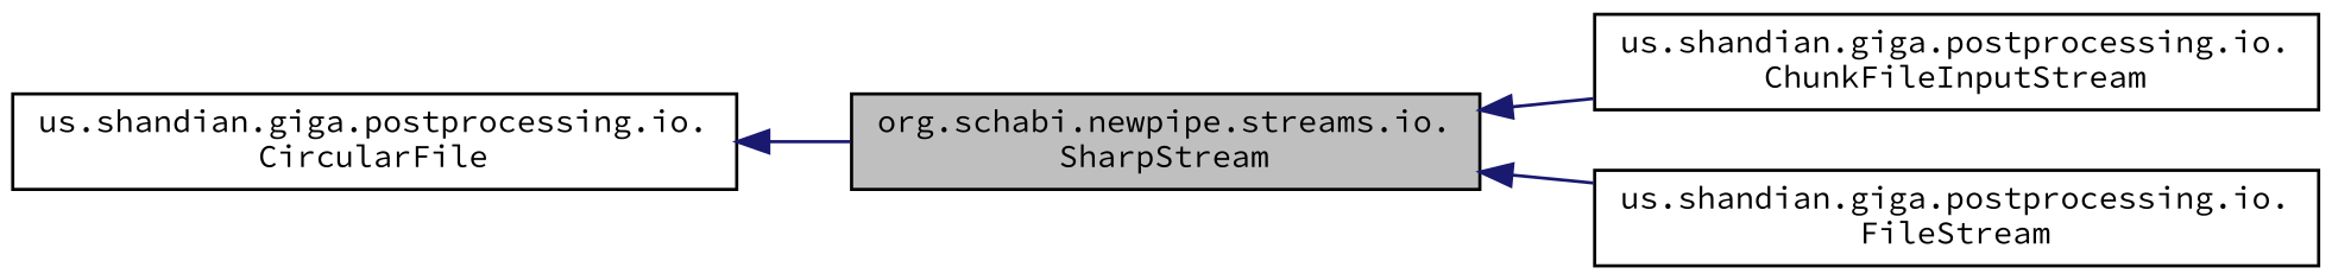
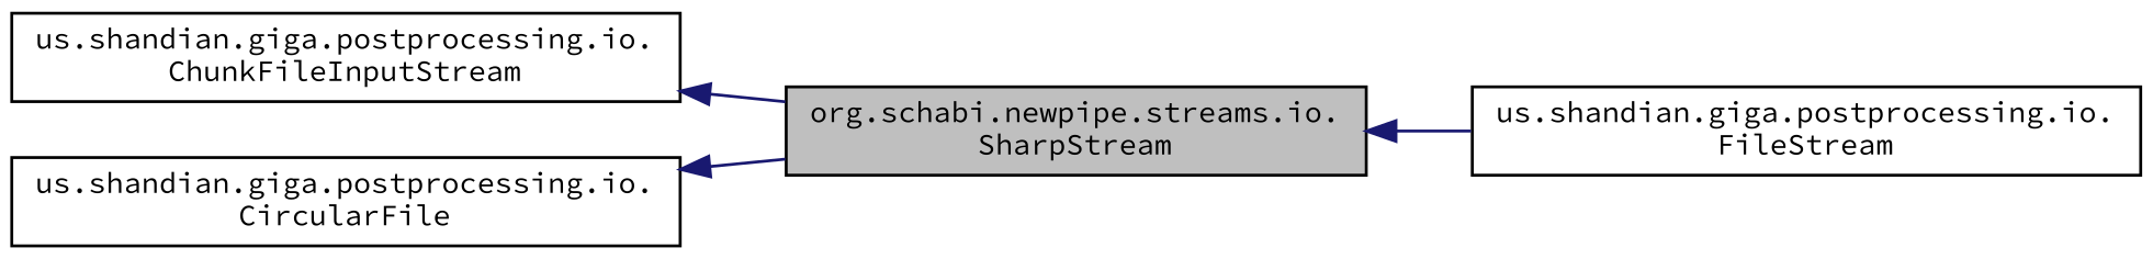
  digraph {
    fontname="Source Code Pro"
    rankdir=LR
    node [color=black fillcolor=white fontname="Source Code Pro" fontsize=10 shape=record style=filled]
    edge [color=midnightblue dir=back fontname="Source Code Pro" fontsize=10 labelfontname=Helvetica labelfontsize=10 style=solid]
    n1 [fillcolor=grey75 fontcolor=black height=0.2 label="org.schabi.newpipe.streams.io.\lSharpStream" width=0.4]
    n2 [height=0.2 label="us.shandian.giga.postprocessing.io.\lChunkFileInputStream" width=0.4]
    n3 [height=0.2 label="us.shandian.giga.postprocessing.io.\lFileStream" width=0.4]
    n4 [height=0.2 label="us.shandian.giga.postprocessing.io.\lCircularFile" width=0.4]
-   n1 -> n2
+   n2 -> n1
    n1 -> n3
    n4 -> n1
  }
